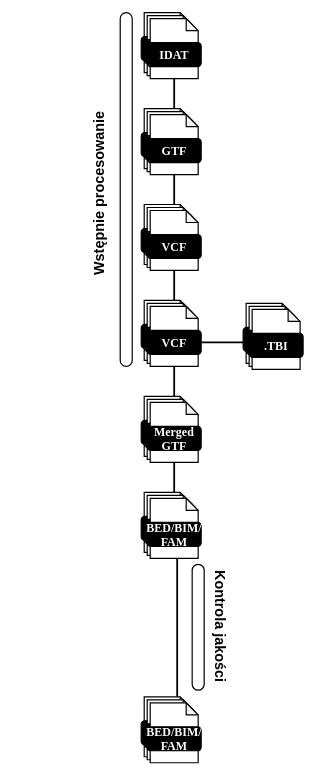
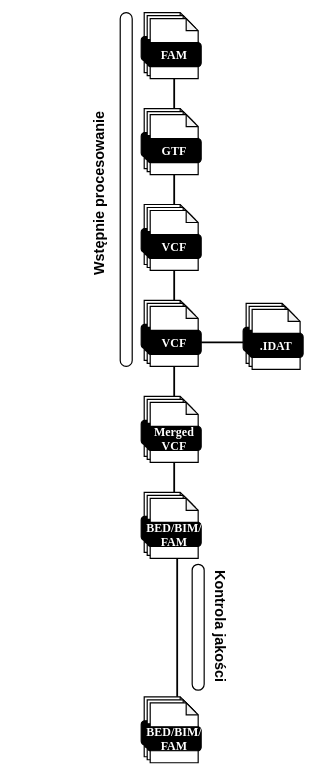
  <mxCell id="0" />
  <mxCell id="1" parent="0" />
  <mxCell id="2" value="" style="group" vertex="1" connectable="0" parent="1"><mxGeometry x="235" y="20" width="100" height="110" as="geometry" /></mxCell>
  <mxCell id="3" value="" style="shape=note;whiteSpace=wrap;html=1;backgroundOutline=1;darkOpacity=0.05;rounded=1;size=20;strokeWidth=2;" vertex="1" parent="2"><mxGeometry x="5" width="80" height="100" as="geometry" /></mxCell>
  <mxCell id="4" value="&lt;font data-font-src=&quot;https://fonts.googleapis.com/css?family=Maven+Pro&quot; face=&quot;Maven Pro&quot; color=&quot;#ffffff&quot;&gt;&lt;b&gt;&lt;font style=&quot;font-size: 20px;&quot;&gt;Fastq&lt;/font&gt;&lt;/b&gt;&lt;/font&gt;" style="rounded=1;whiteSpace=wrap;html=1;strokeWidth=2;fillColor=#000000;" vertex="1" parent="2"><mxGeometry y="40" width="90" height="40" as="geometry" /></mxCell>
  <mxCell id="5" value="" style="shape=note;whiteSpace=wrap;html=1;backgroundOutline=1;darkOpacity=0.05;rounded=1;size=20;strokeWidth=2;" vertex="1" parent="2"><mxGeometry x="10" y="5" width="80" height="100" as="geometry" /></mxCell>
  <mxCell id="6" value="&lt;font data-font-src=&quot;https://fonts.googleapis.com/css?family=Maven+Pro&quot; face=&quot;Maven Pro&quot; color=&quot;#ffffff&quot;&gt;&lt;b&gt;&lt;font style=&quot;font-size: 20px;&quot;&gt;Fastq&lt;/font&gt;&lt;/b&gt;&lt;/font&gt;" style="rounded=1;whiteSpace=wrap;html=1;strokeWidth=2;fillColor=#000000;" vertex="1" parent="2"><mxGeometry x="5" y="45" width="90" height="40" as="geometry" /></mxCell>
  <mxCell id="7" value="" style="shape=note;whiteSpace=wrap;html=1;backgroundOutline=1;darkOpacity=0.05;rounded=1;size=20;strokeWidth=2;" vertex="1" parent="2"><mxGeometry x="15" y="10" width="80" height="100" as="geometry" /></mxCell>
- <mxCell id="8" value="&lt;font data-font-src=&quot;https://fonts.googleapis.com/css?family=Maven+Pro&quot; face=&quot;Maven Pro&quot; color=&quot;#ffffff&quot;&gt;&lt;b&gt;&lt;font style=&quot;font-size: 20px;&quot;&gt;IDAT&lt;/font&gt;&lt;/b&gt;&lt;/font&gt;" style="rounded=1;whiteSpace=wrap;html=1;strokeWidth=2;fillColor=#000000;" vertex="1" parent="2"><mxGeometry x="10" y="50" width="90" height="40" as="geometry" /></mxCell>
+ <mxCell id="8" value="&lt;font data-font-src=&quot;https://fonts.googleapis.com/css?family=Maven+Pro&quot; face=&quot;Maven Pro&quot; color=&quot;#ffffff&quot;&gt;&lt;b&gt;&lt;font style=&quot;font-size: 20px;&quot;&gt;FAM&lt;/font&gt;&lt;/b&gt;&lt;/font&gt;" style="rounded=1;whiteSpace=wrap;html=1;strokeWidth=2;fillColor=#000000;" vertex="1" parent="2"><mxGeometry x="10" y="50" width="90" height="40" as="geometry" /></mxCell>
  <mxCell id="9" value="" style="group" vertex="1" connectable="0" parent="1"><mxGeometry x="235" y="180" width="100" height="110" as="geometry" /></mxCell>
  <mxCell id="10" value="" style="shape=note;whiteSpace=wrap;html=1;backgroundOutline=1;darkOpacity=0.05;rounded=1;size=20;strokeWidth=2;" vertex="1" parent="9"><mxGeometry x="5" width="80" height="100" as="geometry" /></mxCell>
  <mxCell id="11" value="&lt;font data-font-src=&quot;https://fonts.googleapis.com/css?family=Maven+Pro&quot; face=&quot;Maven Pro&quot; color=&quot;#ffffff&quot;&gt;&lt;b&gt;&lt;font style=&quot;font-size: 20px;&quot;&gt;Fastq&lt;/font&gt;&lt;/b&gt;&lt;/font&gt;" style="rounded=1;whiteSpace=wrap;html=1;strokeWidth=2;fillColor=#000000;" vertex="1" parent="9"><mxGeometry y="40" width="90" height="40" as="geometry" /></mxCell>
  <mxCell id="12" value="" style="shape=note;whiteSpace=wrap;html=1;backgroundOutline=1;darkOpacity=0.05;rounded=1;size=20;strokeWidth=2;" vertex="1" parent="9"><mxGeometry x="10" y="5" width="80" height="100" as="geometry" /></mxCell>
  <mxCell id="13" value="&lt;font data-font-src=&quot;https://fonts.googleapis.com/css?family=Maven+Pro&quot; face=&quot;Maven Pro&quot; color=&quot;#ffffff&quot;&gt;&lt;b&gt;&lt;font style=&quot;font-size: 20px;&quot;&gt;Fastq&lt;/font&gt;&lt;/b&gt;&lt;/font&gt;" style="rounded=1;whiteSpace=wrap;html=1;strokeWidth=2;fillColor=#000000;" vertex="1" parent="9"><mxGeometry x="5" y="45" width="90" height="40" as="geometry" /></mxCell>
  <mxCell id="14" value="" style="shape=note;whiteSpace=wrap;html=1;backgroundOutline=1;darkOpacity=0.05;rounded=1;size=20;strokeWidth=2;" vertex="1" parent="9"><mxGeometry x="15" y="10" width="80" height="100" as="geometry" /></mxCell>
  <mxCell id="15" value="&lt;font face=&quot;Maven Pro&quot; color=&quot;#ffffff&quot;&gt;&lt;span style=&quot;font-size: 20px;&quot;&gt;&lt;b&gt;GTF&lt;/b&gt;&lt;/span&gt;&lt;/font&gt;" style="rounded=1;whiteSpace=wrap;html=1;strokeWidth=2;fillColor=#000000;" vertex="1" parent="9"><mxGeometry x="10" y="50" width="90" height="40" as="geometry" /></mxCell>
  <mxCell id="16" value="" style="endArrow=none;html=1;rounded=1;strokeWidth=3;exitX=0.5;exitY=1;exitDx=0;exitDy=0;exitPerimeter=0;" edge="1" parent="1" source="7"><mxGeometry width="50" height="50" relative="1" as="geometry"><mxPoint x="260" y="240" as="sourcePoint" /><mxPoint x="290" y="180" as="targetPoint" /></mxGeometry></mxCell>
  <mxCell id="17" value="" style="group" vertex="1" connectable="0" parent="1"><mxGeometry x="235" y="340" width="100" height="110" as="geometry" /></mxCell>
  <mxCell id="18" value="" style="shape=note;whiteSpace=wrap;html=1;backgroundOutline=1;darkOpacity=0.05;rounded=1;size=20;strokeWidth=2;" vertex="1" parent="17"><mxGeometry x="5" width="80" height="100" as="geometry" /></mxCell>
  <mxCell id="19" value="&lt;font data-font-src=&quot;https://fonts.googleapis.com/css?family=Maven+Pro&quot; face=&quot;Maven Pro&quot; color=&quot;#ffffff&quot;&gt;&lt;b&gt;&lt;font style=&quot;font-size: 20px;&quot;&gt;Fastq&lt;/font&gt;&lt;/b&gt;&lt;/font&gt;" style="rounded=1;whiteSpace=wrap;html=1;strokeWidth=2;fillColor=#000000;" vertex="1" parent="17"><mxGeometry y="40" width="90" height="40" as="geometry" /></mxCell>
  <mxCell id="20" value="" style="shape=note;whiteSpace=wrap;html=1;backgroundOutline=1;darkOpacity=0.05;rounded=1;size=20;strokeWidth=2;" vertex="1" parent="17"><mxGeometry x="10" y="5" width="80" height="100" as="geometry" /></mxCell>
  <mxCell id="21" value="&lt;font data-font-src=&quot;https://fonts.googleapis.com/css?family=Maven+Pro&quot; face=&quot;Maven Pro&quot; color=&quot;#ffffff&quot;&gt;&lt;b&gt;&lt;font style=&quot;font-size: 20px;&quot;&gt;Fastq&lt;/font&gt;&lt;/b&gt;&lt;/font&gt;" style="rounded=1;whiteSpace=wrap;html=1;strokeWidth=2;fillColor=#000000;" vertex="1" parent="17"><mxGeometry x="5" y="45" width="90" height="40" as="geometry" /></mxCell>
  <mxCell id="22" value="" style="shape=note;whiteSpace=wrap;html=1;backgroundOutline=1;darkOpacity=0.05;rounded=1;size=20;strokeWidth=2;" vertex="1" parent="17"><mxGeometry x="15" y="10" width="80" height="100" as="geometry" /></mxCell>
  <mxCell id="23" value="&lt;font face=&quot;Maven Pro&quot; color=&quot;#ffffff&quot;&gt;&lt;span style=&quot;font-size: 20px;&quot;&gt;&lt;b&gt;VCF&lt;/b&gt;&lt;/span&gt;&lt;/font&gt;" style="rounded=1;whiteSpace=wrap;html=1;strokeWidth=2;fillColor=#000000;" vertex="1" parent="17"><mxGeometry x="10" y="50" width="90" height="40" as="geometry" /></mxCell>
  <mxCell id="24" value="" style="endArrow=none;html=1;rounded=1;strokeWidth=3;exitX=0.5;exitY=1;exitDx=0;exitDy=0;exitPerimeter=0;" edge="1" parent="1"><mxGeometry width="50" height="50" relative="1" as="geometry"><mxPoint x="290" y="290" as="sourcePoint" /><mxPoint x="290" y="340" as="targetPoint" /></mxGeometry></mxCell>
  <mxCell id="25" value="" style="group" vertex="1" connectable="0" parent="1"><mxGeometry x="235" y="500" width="100" height="110" as="geometry" /></mxCell>
  <mxCell id="26" value="" style="shape=note;whiteSpace=wrap;html=1;backgroundOutline=1;darkOpacity=0.05;rounded=1;size=20;strokeWidth=2;" vertex="1" parent="25"><mxGeometry x="5" width="80" height="100" as="geometry" /></mxCell>
  <mxCell id="27" value="&lt;font data-font-src=&quot;https://fonts.googleapis.com/css?family=Maven+Pro&quot; face=&quot;Maven Pro&quot; color=&quot;#ffffff&quot;&gt;&lt;b&gt;&lt;font style=&quot;font-size: 20px;&quot;&gt;Fastq&lt;/font&gt;&lt;/b&gt;&lt;/font&gt;" style="rounded=1;whiteSpace=wrap;html=1;strokeWidth=2;fillColor=#000000;" vertex="1" parent="25"><mxGeometry y="40" width="90" height="40" as="geometry" /></mxCell>
  <mxCell id="28" value="" style="shape=note;whiteSpace=wrap;html=1;backgroundOutline=1;darkOpacity=0.05;rounded=1;size=20;strokeWidth=2;" vertex="1" parent="25"><mxGeometry x="10" y="5" width="80" height="100" as="geometry" /></mxCell>
  <mxCell id="29" value="&lt;font data-font-src=&quot;https://fonts.googleapis.com/css?family=Maven+Pro&quot; face=&quot;Maven Pro&quot; color=&quot;#ffffff&quot;&gt;&lt;b&gt;&lt;font style=&quot;font-size: 20px;&quot;&gt;Fastq&lt;/font&gt;&lt;/b&gt;&lt;/font&gt;" style="rounded=1;whiteSpace=wrap;html=1;strokeWidth=2;fillColor=#000000;" vertex="1" parent="25"><mxGeometry x="5" y="45" width="90" height="40" as="geometry" /></mxCell>
  <mxCell id="30" value="" style="shape=note;whiteSpace=wrap;html=1;backgroundOutline=1;darkOpacity=0.05;rounded=1;size=20;strokeWidth=2;" vertex="1" parent="25"><mxGeometry x="15" y="10" width="80" height="100" as="geometry" /></mxCell>
  <mxCell id="31" value="&lt;font face=&quot;Maven Pro&quot; color=&quot;#ffffff&quot;&gt;&lt;span style=&quot;font-size: 20px;&quot;&gt;&lt;b&gt;VCF&lt;/b&gt;&lt;/span&gt;&lt;/font&gt;" style="rounded=1;whiteSpace=wrap;html=1;strokeWidth=2;fillColor=#000000;" vertex="1" parent="25"><mxGeometry x="10" y="50" width="90" height="40" as="geometry" /></mxCell>
  <mxCell id="32" value="" style="endArrow=none;html=1;rounded=1;strokeWidth=3;exitX=0.5;exitY=1;exitDx=0;exitDy=0;exitPerimeter=0;" edge="1" parent="1"><mxGeometry width="50" height="50" relative="1" as="geometry"><mxPoint x="290" y="450" as="sourcePoint" /><mxPoint x="290" y="500" as="targetPoint" /></mxGeometry></mxCell>
  <mxCell id="33" value="" style="endArrow=none;html=1;rounded=1;strokeWidth=3;" edge="1" parent="1"><mxGeometry width="50" height="50" relative="1" as="geometry"><mxPoint x="335" y="570" as="sourcePoint" /><mxPoint x="405" y="570" as="targetPoint" /></mxGeometry></mxCell>
  <mxCell id="34" value="" style="group" vertex="1" connectable="0" parent="1"><mxGeometry x="405" y="505" width="100" height="110" as="geometry" /></mxCell>
  <mxCell id="35" value="" style="shape=note;whiteSpace=wrap;html=1;backgroundOutline=1;darkOpacity=0.05;rounded=1;size=20;strokeWidth=2;" vertex="1" parent="34"><mxGeometry x="5" width="80" height="100" as="geometry" /></mxCell>
  <mxCell id="36" value="&lt;font data-font-src=&quot;https://fonts.googleapis.com/css?family=Maven+Pro&quot; face=&quot;Maven Pro&quot; color=&quot;#ffffff&quot;&gt;&lt;b&gt;&lt;font style=&quot;font-size: 20px;&quot;&gt;Fastq&lt;/font&gt;&lt;/b&gt;&lt;/font&gt;" style="rounded=1;whiteSpace=wrap;html=1;strokeWidth=2;fillColor=#000000;" vertex="1" parent="34"><mxGeometry y="40" width="90" height="40" as="geometry" /></mxCell>
  <mxCell id="37" value="" style="shape=note;whiteSpace=wrap;html=1;backgroundOutline=1;darkOpacity=0.05;rounded=1;size=20;strokeWidth=2;" vertex="1" parent="34"><mxGeometry x="10" y="5" width="80" height="100" as="geometry" /></mxCell>
  <mxCell id="38" value="&lt;font data-font-src=&quot;https://fonts.googleapis.com/css?family=Maven+Pro&quot; face=&quot;Maven Pro&quot; color=&quot;#ffffff&quot;&gt;&lt;b&gt;&lt;font style=&quot;font-size: 20px;&quot;&gt;Fastq&lt;/font&gt;&lt;/b&gt;&lt;/font&gt;" style="rounded=1;whiteSpace=wrap;html=1;strokeWidth=2;fillColor=#000000;" vertex="1" parent="34"><mxGeometry x="5" y="45" width="90" height="40" as="geometry" /></mxCell>
  <mxCell id="39" value="" style="shape=note;whiteSpace=wrap;html=1;backgroundOutline=1;darkOpacity=0.05;rounded=1;size=20;strokeWidth=2;" vertex="1" parent="34"><mxGeometry x="15" y="10" width="80" height="100" as="geometry" /></mxCell>
- <mxCell id="40" value="&lt;font face=&quot;Maven Pro&quot; color=&quot;#ffffff&quot;&gt;&lt;span style=&quot;font-size: 20px;&quot;&gt;&lt;b&gt;.TBI&lt;/b&gt;&lt;/span&gt;&lt;/font&gt;" style="rounded=1;whiteSpace=wrap;html=1;strokeWidth=2;fillColor=#000000;" vertex="1" parent="34"><mxGeometry x="10" y="50" width="90" height="40" as="geometry" /></mxCell>
+ <mxCell id="40" value="&lt;font face=&quot;Maven Pro&quot; color=&quot;#ffffff&quot;&gt;&lt;span style=&quot;font-size: 20px;&quot;&gt;&lt;b&gt;.IDAT&lt;/b&gt;&lt;/span&gt;&lt;/font&gt;" style="rounded=1;whiteSpace=wrap;html=1;strokeWidth=2;fillColor=#000000;" vertex="1" parent="34"><mxGeometry x="10" y="50" width="90" height="40" as="geometry" /></mxCell>
  <mxCell id="41" value="" style="rounded=1;whiteSpace=wrap;html=1;strokeWidth=2;arcSize=50;" vertex="1" parent="1"><mxGeometry x="200" y="20" width="20" height="590" as="geometry" /></mxCell>
  <mxCell id="42" value="" style="group" vertex="1" connectable="0" parent="1"><mxGeometry x="235" y="660" width="100" height="110" as="geometry" /></mxCell>
  <mxCell id="43" value="" style="shape=note;whiteSpace=wrap;html=1;backgroundOutline=1;darkOpacity=0.05;rounded=1;size=20;strokeWidth=2;" vertex="1" parent="42"><mxGeometry x="5" width="80" height="100" as="geometry" /></mxCell>
  <mxCell id="44" value="&lt;font data-font-src=&quot;https://fonts.googleapis.com/css?family=Maven+Pro&quot; face=&quot;Maven Pro&quot; color=&quot;#ffffff&quot;&gt;&lt;b&gt;&lt;font style=&quot;font-size: 20px;&quot;&gt;Fastq&lt;/font&gt;&lt;/b&gt;&lt;/font&gt;" style="rounded=1;whiteSpace=wrap;html=1;strokeWidth=2;fillColor=#000000;" vertex="1" parent="42"><mxGeometry y="40" width="90" height="40" as="geometry" /></mxCell>
  <mxCell id="45" value="" style="shape=note;whiteSpace=wrap;html=1;backgroundOutline=1;darkOpacity=0.05;rounded=1;size=20;strokeWidth=2;" vertex="1" parent="42"><mxGeometry x="10" y="5" width="80" height="100" as="geometry" /></mxCell>
  <mxCell id="46" value="&lt;font data-font-src=&quot;https://fonts.googleapis.com/css?family=Maven+Pro&quot; face=&quot;Maven Pro&quot; color=&quot;#ffffff&quot;&gt;&lt;b&gt;&lt;font style=&quot;font-size: 20px;&quot;&gt;Fastq&lt;/font&gt;&lt;/b&gt;&lt;/font&gt;" style="rounded=1;whiteSpace=wrap;html=1;strokeWidth=2;fillColor=#000000;" vertex="1" parent="42"><mxGeometry x="5" y="45" width="90" height="40" as="geometry" /></mxCell>
  <mxCell id="47" value="" style="shape=note;whiteSpace=wrap;html=1;backgroundOutline=1;darkOpacity=0.05;rounded=1;size=20;strokeWidth=2;" vertex="1" parent="42"><mxGeometry x="15" y="10" width="80" height="100" as="geometry" /></mxCell>
- <mxCell id="48" value="&lt;font face=&quot;Maven Pro&quot; color=&quot;#ffffff&quot;&gt;&lt;span style=&quot;font-size: 20px;&quot;&gt;&lt;b&gt;Merged GTF&lt;/b&gt;&lt;/span&gt;&lt;/font&gt;" style="rounded=1;whiteSpace=wrap;html=1;strokeWidth=2;fillColor=#000000;" vertex="1" parent="42"><mxGeometry x="10" y="50" width="90" height="40" as="geometry" /></mxCell>
+ <mxCell id="48" value="&lt;font face=&quot;Maven Pro&quot; color=&quot;#ffffff&quot;&gt;&lt;span style=&quot;font-size: 20px;&quot;&gt;&lt;b&gt;Merged VCF&lt;/b&gt;&lt;/span&gt;&lt;/font&gt;" style="rounded=1;whiteSpace=wrap;html=1;strokeWidth=2;fillColor=#000000;" vertex="1" parent="42"><mxGeometry x="10" y="50" width="90" height="40" as="geometry" /></mxCell>
  <mxCell id="49" value="" style="endArrow=none;html=1;rounded=1;strokeWidth=3;exitX=0.5;exitY=1;exitDx=0;exitDy=0;exitPerimeter=0;" edge="1" parent="1"><mxGeometry width="50" height="50" relative="1" as="geometry"><mxPoint x="290" y="610" as="sourcePoint" /><mxPoint x="290" y="660" as="targetPoint" /></mxGeometry></mxCell>
  <mxCell id="50" value="" style="group" vertex="1" connectable="0" parent="1"><mxGeometry x="235" y="820" width="100" height="110" as="geometry" /></mxCell>
  <mxCell id="51" value="" style="shape=note;whiteSpace=wrap;html=1;backgroundOutline=1;darkOpacity=0.05;rounded=1;size=20;strokeWidth=2;" vertex="1" parent="50"><mxGeometry x="5" width="80" height="100" as="geometry" /></mxCell>
  <mxCell id="52" value="&lt;font data-font-src=&quot;https://fonts.googleapis.com/css?family=Maven+Pro&quot; face=&quot;Maven Pro&quot; color=&quot;#ffffff&quot;&gt;&lt;b&gt;&lt;font style=&quot;font-size: 20px;&quot;&gt;Fastq&lt;/font&gt;&lt;/b&gt;&lt;/font&gt;" style="rounded=1;whiteSpace=wrap;html=1;strokeWidth=2;fillColor=#000000;" vertex="1" parent="50"><mxGeometry y="40" width="90" height="40" as="geometry" /></mxCell>
  <mxCell id="53" value="" style="shape=note;whiteSpace=wrap;html=1;backgroundOutline=1;darkOpacity=0.05;rounded=1;size=20;strokeWidth=2;" vertex="1" parent="50"><mxGeometry x="10" y="5" width="80" height="100" as="geometry" /></mxCell>
  <mxCell id="54" value="&lt;font data-font-src=&quot;https://fonts.googleapis.com/css?family=Maven+Pro&quot; face=&quot;Maven Pro&quot; color=&quot;#ffffff&quot;&gt;&lt;b&gt;&lt;font style=&quot;font-size: 20px;&quot;&gt;Fastq&lt;/font&gt;&lt;/b&gt;&lt;/font&gt;" style="rounded=1;whiteSpace=wrap;html=1;strokeWidth=2;fillColor=#000000;" vertex="1" parent="50"><mxGeometry x="5" y="45" width="90" height="40" as="geometry" /></mxCell>
  <mxCell id="55" value="" style="shape=note;whiteSpace=wrap;html=1;backgroundOutline=1;darkOpacity=0.05;rounded=1;size=20;strokeWidth=2;" vertex="1" parent="50"><mxGeometry x="15" y="10" width="80" height="100" as="geometry" /></mxCell>
  <mxCell id="56" value="&lt;font face=&quot;Maven Pro&quot; color=&quot;#ffffff&quot;&gt;&lt;span style=&quot;font-size: 20px;&quot;&gt;&lt;b&gt;BED/BIM/ FAM&lt;/b&gt;&lt;/span&gt;&lt;/font&gt;" style="rounded=1;whiteSpace=wrap;html=1;strokeWidth=2;fillColor=#000000;" vertex="1" parent="50"><mxGeometry x="10" y="50" width="90" height="40" as="geometry" /></mxCell>
  <mxCell id="57" value="" style="endArrow=none;html=1;rounded=1;strokeWidth=3;exitX=0.5;exitY=1;exitDx=0;exitDy=0;exitPerimeter=0;" edge="1" parent="1"><mxGeometry width="50" height="50" relative="1" as="geometry"><mxPoint x="290" y="770" as="sourcePoint" /><mxPoint x="290" y="820" as="targetPoint" /></mxGeometry></mxCell>
  <mxCell id="58" value="" style="group" vertex="1" connectable="0" parent="1"><mxGeometry x="235" y="1161" width="100" height="110" as="geometry" /></mxCell>
  <mxCell id="59" value="" style="shape=note;whiteSpace=wrap;html=1;backgroundOutline=1;darkOpacity=0.05;rounded=1;size=20;strokeWidth=2;" vertex="1" parent="58"><mxGeometry x="5" width="80" height="100" as="geometry" /></mxCell>
  <mxCell id="60" value="&lt;font data-font-src=&quot;https://fonts.googleapis.com/css?family=Maven+Pro&quot; face=&quot;Maven Pro&quot; color=&quot;#ffffff&quot;&gt;&lt;b&gt;&lt;font style=&quot;font-size: 20px;&quot;&gt;Fastq&lt;/font&gt;&lt;/b&gt;&lt;/font&gt;" style="rounded=1;whiteSpace=wrap;html=1;strokeWidth=2;fillColor=#000000;" vertex="1" parent="58"><mxGeometry y="40" width="90" height="40" as="geometry" /></mxCell>
  <mxCell id="61" value="" style="shape=note;whiteSpace=wrap;html=1;backgroundOutline=1;darkOpacity=0.05;rounded=1;size=20;strokeWidth=2;" vertex="1" parent="58"><mxGeometry x="10" y="5" width="80" height="100" as="geometry" /></mxCell>
  <mxCell id="62" value="&lt;font data-font-src=&quot;https://fonts.googleapis.com/css?family=Maven+Pro&quot; face=&quot;Maven Pro&quot; color=&quot;#ffffff&quot;&gt;&lt;b&gt;&lt;font style=&quot;font-size: 20px;&quot;&gt;Fastq&lt;/font&gt;&lt;/b&gt;&lt;/font&gt;" style="rounded=1;whiteSpace=wrap;html=1;strokeWidth=2;fillColor=#000000;" vertex="1" parent="58"><mxGeometry x="5" y="45" width="90" height="40" as="geometry" /></mxCell>
  <mxCell id="63" value="" style="shape=note;whiteSpace=wrap;html=1;backgroundOutline=1;darkOpacity=0.05;rounded=1;size=20;strokeWidth=2;" vertex="1" parent="58"><mxGeometry x="15" y="10" width="80" height="100" as="geometry" /></mxCell>
  <mxCell id="64" value="&lt;font face=&quot;Maven Pro&quot; color=&quot;#ffffff&quot;&gt;&lt;span style=&quot;font-size: 20px;&quot;&gt;&lt;b&gt;BED/BIM/ FAM&lt;/b&gt;&lt;/span&gt;&lt;/font&gt;" style="rounded=1;whiteSpace=wrap;html=1;strokeWidth=2;fillColor=#000000;" vertex="1" parent="58"><mxGeometry x="10" y="50" width="90" height="40" as="geometry" /></mxCell>
  <mxCell id="65" value="" style="endArrow=none;html=1;rounded=1;strokeWidth=3;exitX=0.5;exitY=1;exitDx=0;exitDy=0;exitPerimeter=0;" edge="1" parent="1"><mxGeometry width="50" height="50" relative="1" as="geometry"><mxPoint x="295" y="931" as="sourcePoint" /><mxPoint x="295" y="1161" as="targetPoint" /></mxGeometry></mxCell>
  <mxCell id="66" value="&lt;h1 style=&quot;margin-top: 0px;&quot;&gt;Kontrola jakości&lt;/h1&gt;" style="text;html=1;whiteSpace=wrap;overflow=hidden;rounded=0;rotation=90;" vertex="1" parent="1"><mxGeometry x="260" y="1035" width="215" height="40" as="geometry" /></mxCell>
  <mxCell id="67" value="" style="rounded=1;whiteSpace=wrap;html=1;strokeWidth=2;arcSize=50;" vertex="1" parent="1"><mxGeometry x="320" y="940" width="20" height="210" as="geometry" /></mxCell>
  <mxCell id="68" value="&lt;h1 style=&quot;margin-top: 0px;&quot;&gt;Wstępnie procesowanie&lt;/h1&gt;" style="text;html=1;whiteSpace=wrap;overflow=hidden;rounded=0;rotation=-90;" vertex="1" parent="1"><mxGeometry x="20" y="295" width="290" height="40" as="geometry" /></mxCell>
